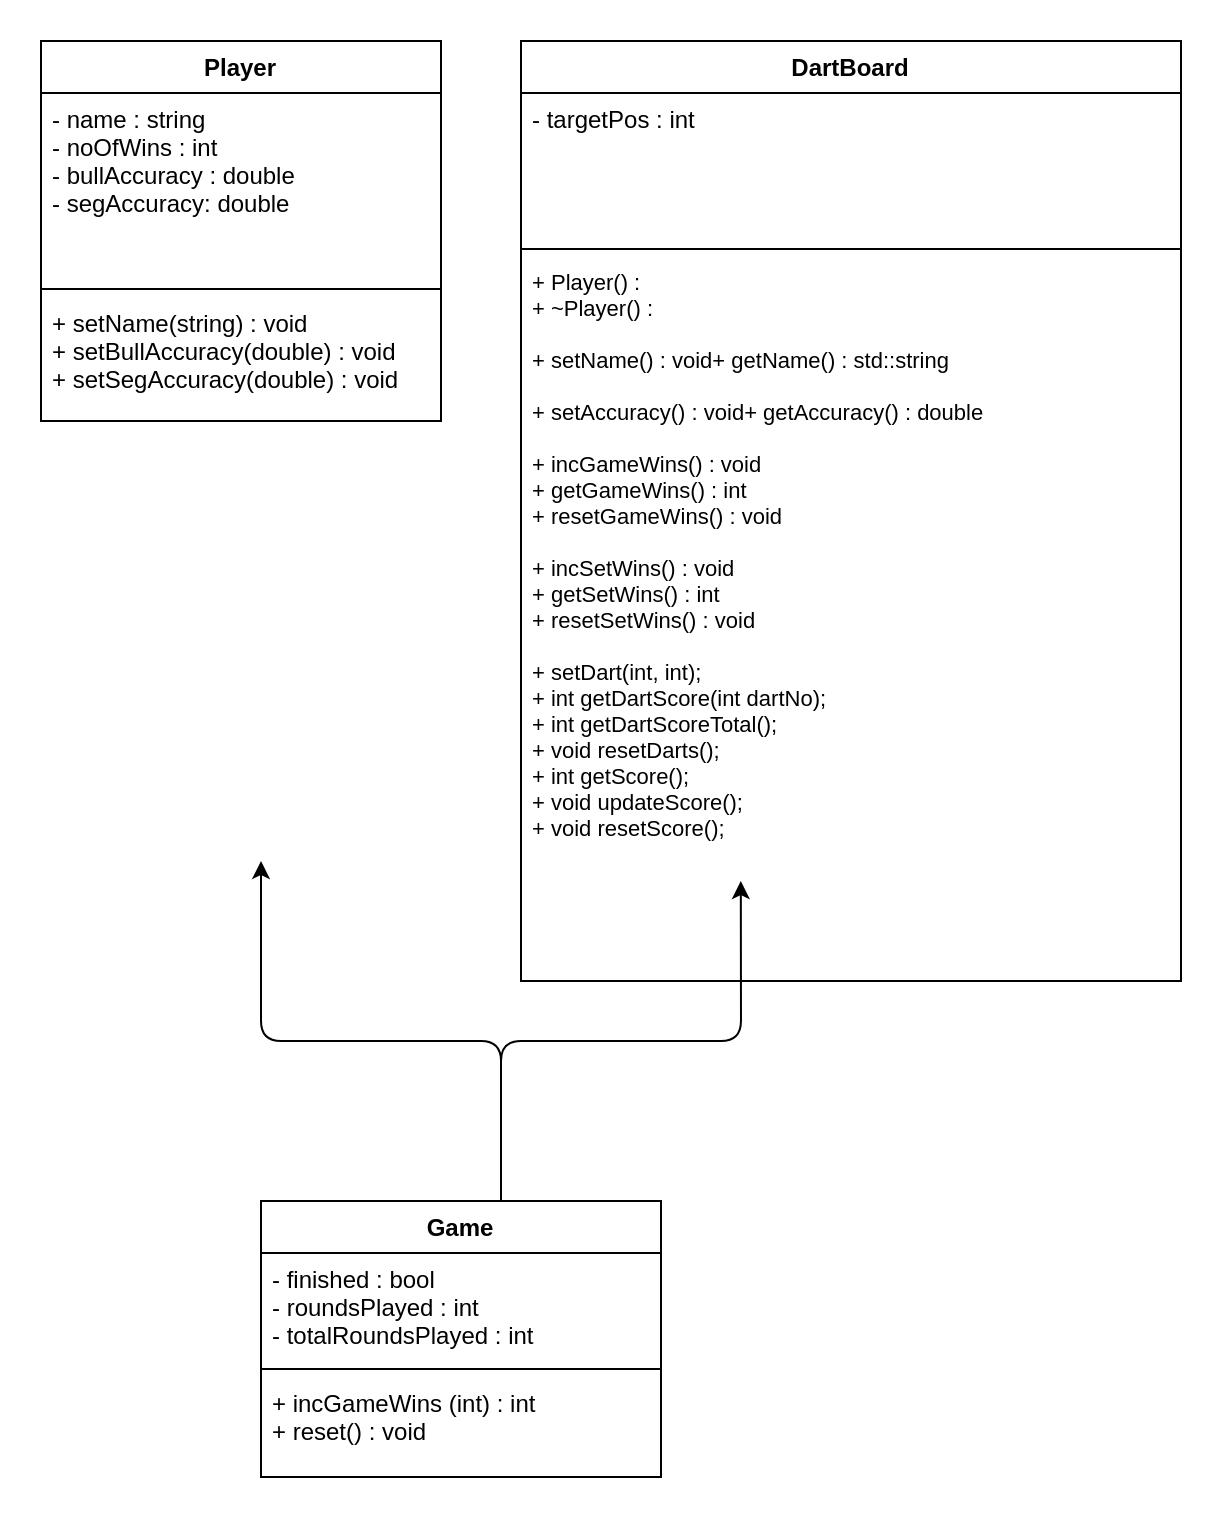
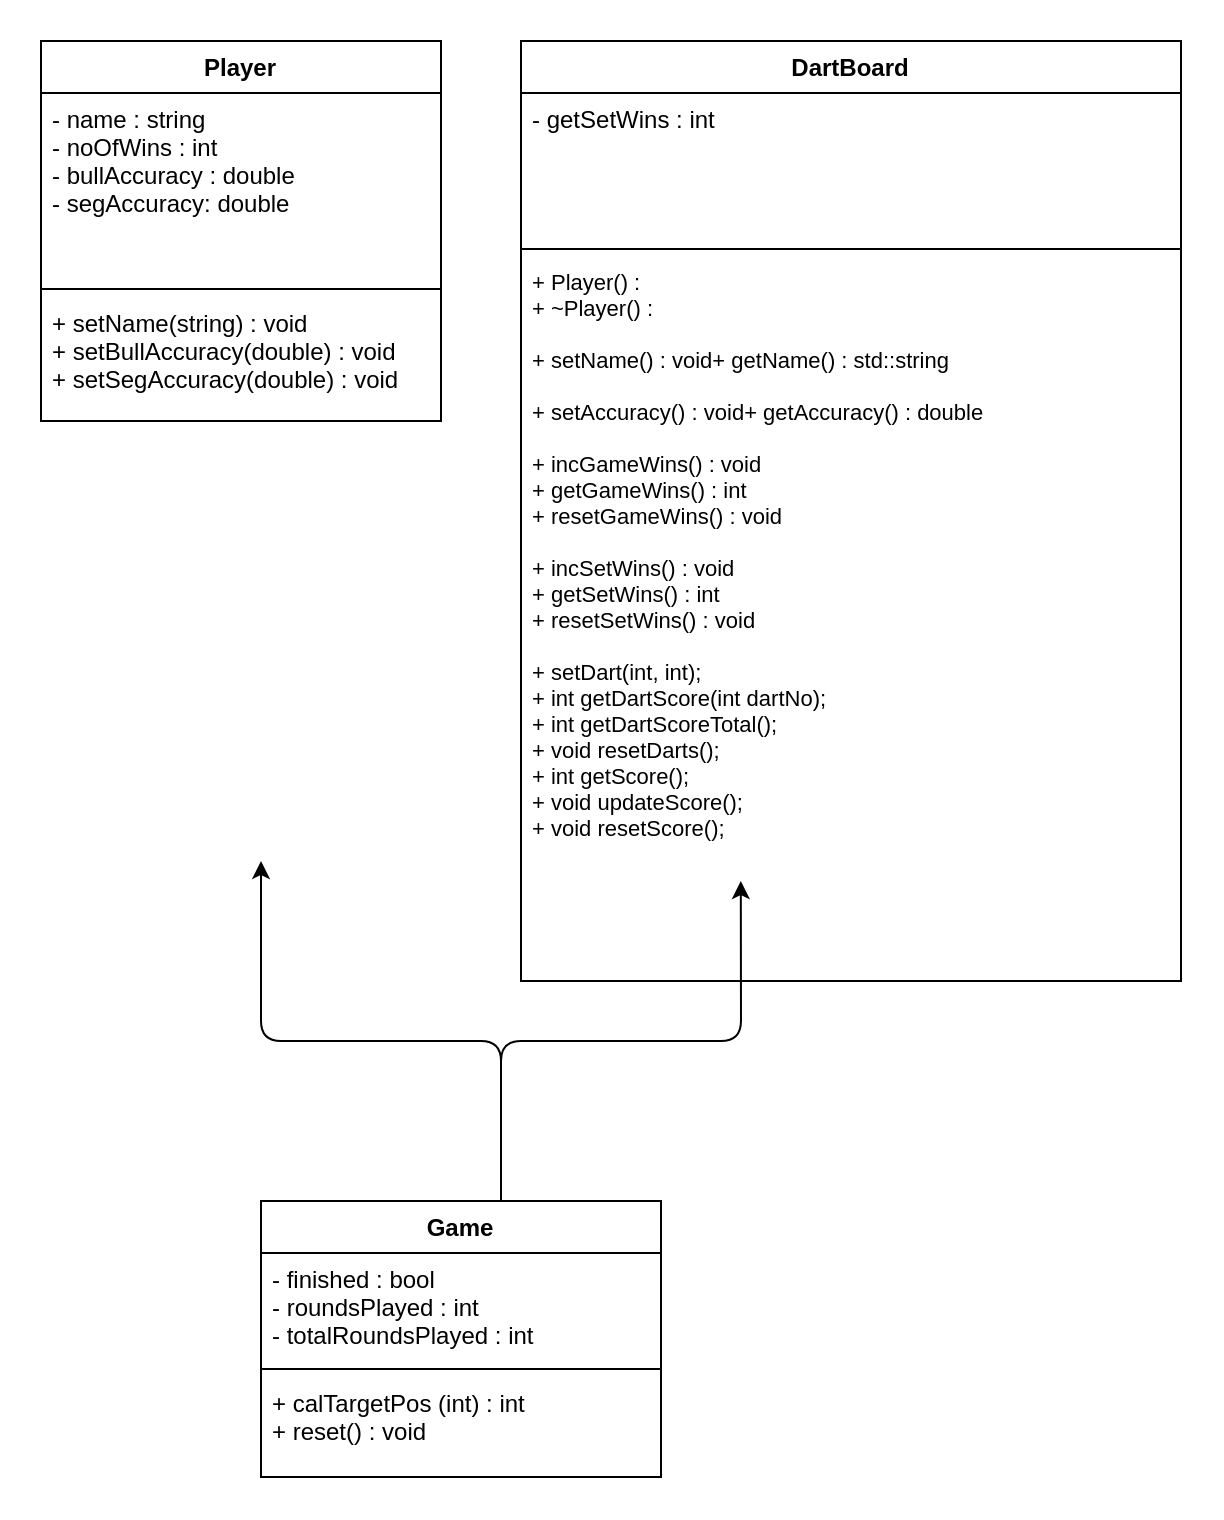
  <mxCell id="0" />
  <mxCell id="1" parent="0" />
  <mxCell id="2" value="Player" style="swimlane;fontStyle=1;align=center;verticalAlign=top;childLayout=stackLayout;horizontal=1;startSize=26;horizontalStack=0;resizeParent=1;resizeParentMax=0;resizeLast=0;collapsible=1;marginBottom=0;" parent="1" vertex="1"><mxGeometry x="20" y="20" width="200" height="190" as="geometry" /></mxCell>
  <mxCell id="3" value="- name : string&#10;- noOfWins : int&#10;- bullAccuracy : double&#10;- segAccuracy: double&#10;&#10;&#10;&#10;" style="text;strokeColor=none;fillColor=none;align=left;verticalAlign=top;spacingLeft=4;spacingRight=4;overflow=hidden;rotatable=0;points=[[0,0.5],[1,0.5]];portConstraint=eastwest;" parent="2" vertex="1"><mxGeometry y="26" width="200" height="94" as="geometry" /></mxCell>
  <mxCell id="4" value="" style="line;strokeWidth=1;fillColor=none;align=left;verticalAlign=middle;spacingTop=-1;spacingLeft=3;spacingRight=3;rotatable=0;labelPosition=right;points=[];portConstraint=eastwest;" parent="2" vertex="1"><mxGeometry y="120" width="200" height="8" as="geometry" /></mxCell>
  <mxCell id="5" value="+ setName(string) : void&#10;+ setBullAccuracy(double) : void&#10;+ setSegAccuracy(double) : void&#10;" style="text;strokeColor=none;fillColor=none;align=left;verticalAlign=top;spacingLeft=4;spacingRight=4;overflow=hidden;rotatable=0;points=[[0,0.5],[1,0.5]];portConstraint=eastwest;" parent="2" vertex="1"><mxGeometry y="128" width="200" height="62" as="geometry" /></mxCell>
  <mxCell id="6" value="DartBoard" style="swimlane;fontStyle=1;align=center;verticalAlign=top;childLayout=stackLayout;horizontal=1;startSize=26;horizontalStack=0;resizeParent=1;resizeParentMax=0;resizeLast=0;collapsible=1;marginBottom=0;" parent="1" vertex="1"><mxGeometry x="260" y="20" width="330" height="470" as="geometry" /></mxCell>
- <mxCell id="7" value="- targetPos : int&#10;&#10;&#10;&#10;&#10;&#10;&#10;&#10;&#10;" style="text;strokeColor=none;fillColor=none;align=left;verticalAlign=top;spacingLeft=4;spacingRight=4;overflow=hidden;rotatable=0;points=[[0,0.5],[1,0.5]];portConstraint=eastwest;" parent="6" vertex="1"><mxGeometry y="26" width="330" height="74" as="geometry" /></mxCell>
+ <mxCell id="7" value="- getSetWins : int&#10;&#10;&#10;&#10;&#10;&#10;&#10;&#10;&#10;" style="text;strokeColor=none;fillColor=none;align=left;verticalAlign=top;spacingLeft=4;spacingRight=4;overflow=hidden;rotatable=0;points=[[0,0.5],[1,0.5]];portConstraint=eastwest;" parent="6" vertex="1"><mxGeometry y="26" width="330" height="74" as="geometry" /></mxCell>
  <mxCell id="8" value="" style="line;strokeWidth=1;fillColor=none;align=left;verticalAlign=middle;spacingTop=-1;spacingLeft=3;spacingRight=3;rotatable=0;labelPosition=right;points=[];portConstraint=eastwest;" parent="6" vertex="1"><mxGeometry y="100" width="330" height="8" as="geometry" /></mxCell>
  <mxCell id="9" value="+ Player() : &#10;+ ~Player() :&#10;&#10;+ setName() : void+ getName() : std::string&#10;&#10;+ setAccuracy() : void+ getAccuracy() : double&#10;&#10;+ incGameWins() : void&#10;+ getGameWins() : int&#10;+ resetGameWins() : void&#10;&#10;+ incSetWins() : void&#10;+ getSetWins() : int&#10;+ resetSetWins() : void&#10;&#10;+ setDart(int, int);&#10;+ int getDartScore(int dartNo);&#10;+ int getDartScoreTotal();&#10;+ void resetDarts();&#10;+ int getScore();&#10;+ void updateScore();&#10;+ void resetScore();&#10;&#10;" style="text;strokeColor=none;fillColor=none;align=left;verticalAlign=top;spacingLeft=4;spacingRight=4;overflow=hidden;rotatable=0;points=[[0,0.5],[1,0.5]];portConstraint=eastwest;fontSize=11;" parent="6" vertex="1"><mxGeometry y="108" width="330" height="362" as="geometry" /></mxCell>
  <mxCell id="10" value="" style="endArrow=classic;html=1;entryX=0.545;entryY=1;entryDx=0;entryDy=0;entryPerimeter=0;exitX=0.6;exitY=0;exitDx=0;exitDy=0;exitPerimeter=0;" parent="1" source="12" edge="1"><mxGeometry width="50" height="50" relative="1" as="geometry"><mxPoint x="250" y="560" as="sourcePoint" /><mxPoint x="369.9" y="440" as="targetPoint" /><Array as="points"><mxPoint x="250" y="520" /><mxPoint x="370" y="520" /></Array></mxGeometry></mxCell>
  <mxCell id="11" value="" style="endArrow=classic;html=1;" parent="1" edge="1"><mxGeometry width="50" height="50" relative="1" as="geometry"><mxPoint x="250" y="600" as="sourcePoint" /><mxPoint x="130" y="430" as="targetPoint" /><Array as="points"><mxPoint x="250" y="520" /><mxPoint x="130" y="520" /></Array></mxGeometry></mxCell>
  <mxCell id="12" value="Game" style="swimlane;fontStyle=1;align=center;verticalAlign=top;childLayout=stackLayout;horizontal=1;startSize=26;horizontalStack=0;resizeParent=1;resizeParentMax=0;resizeLast=0;collapsible=1;marginBottom=0;" parent="1" vertex="1"><mxGeometry x="130" y="600" width="200" height="138" as="geometry" /></mxCell>
  <mxCell id="13" value="- finished : bool&#10;- roundsPlayed : int&#10;- totalRoundsPlayed : int&#10;&#10;" style="text;strokeColor=none;fillColor=none;align=left;verticalAlign=top;spacingLeft=4;spacingRight=4;overflow=hidden;rotatable=0;points=[[0,0.5],[1,0.5]];portConstraint=eastwest;" parent="12" vertex="1"><mxGeometry y="26" width="200" height="54" as="geometry" /></mxCell>
  <mxCell id="14" value="" style="line;strokeWidth=1;fillColor=none;align=left;verticalAlign=middle;spacingTop=-1;spacingLeft=3;spacingRight=3;rotatable=0;labelPosition=right;points=[];portConstraint=eastwest;" parent="12" vertex="1"><mxGeometry y="80" width="200" height="8" as="geometry" /></mxCell>
- <mxCell id="15" value="+ incGameWins (int) : int&#10;+ reset() : void&#10;" style="text;strokeColor=none;fillColor=none;align=left;verticalAlign=top;spacingLeft=4;spacingRight=4;overflow=hidden;rotatable=0;points=[[0,0.5],[1,0.5]];portConstraint=eastwest;" parent="12" vertex="1"><mxGeometry y="88" width="200" height="50" as="geometry" /></mxCell>
+ <mxCell id="15" value="+ calTargetPos (int) : int&#10;+ reset() : void&#10;" style="text;strokeColor=none;fillColor=none;align=left;verticalAlign=top;spacingLeft=4;spacingRight=4;overflow=hidden;rotatable=0;points=[[0,0.5],[1,0.5]];portConstraint=eastwest;" parent="12" vertex="1"><mxGeometry y="88" width="200" height="50" as="geometry" /></mxCell>
